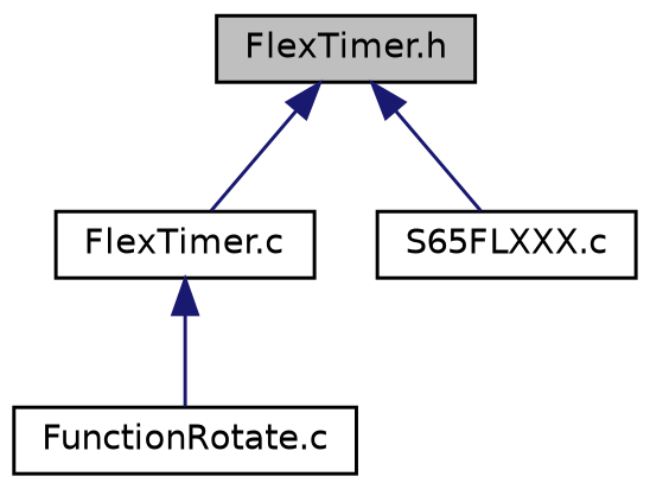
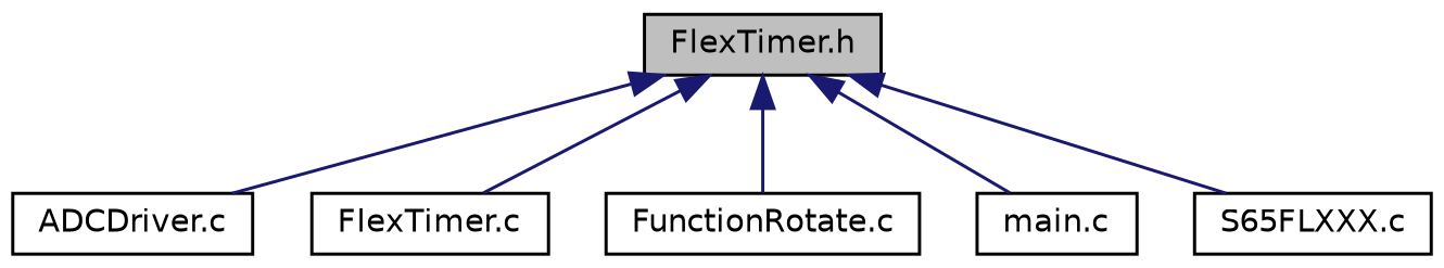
  digraph {
    node [color=black fillcolor=white fontname=Helvetica fontsize=10 shape=record style=filled]
    edge [color=midnightblue dir=back fontname=Helvetica fontsize=10 labelfontname=Helvetica labelfontsize=10 style=solid]
    n1 [fillcolor=grey75 fontcolor=black height=0.2 label="FlexTimer.h" width=0.4]
+   n2 [height=0.2 label="ADCDriver.c" width=0.4]
    n3 [height=0.2 label="FlexTimer.c" width=0.4]
    n4 [height=0.2 label="FunctionRotate.c" width=0.4]
+   n5 [height=0.2 label="main.c" width=0.4]
    n6 [height=0.2 label="S65FLXXX.c" width=0.4]
+   n1 -> n2
    n1 -> n3
-   n3 -> n4
+   n1 -> n4
+   n1 -> n5
    n1 -> n6
  }
